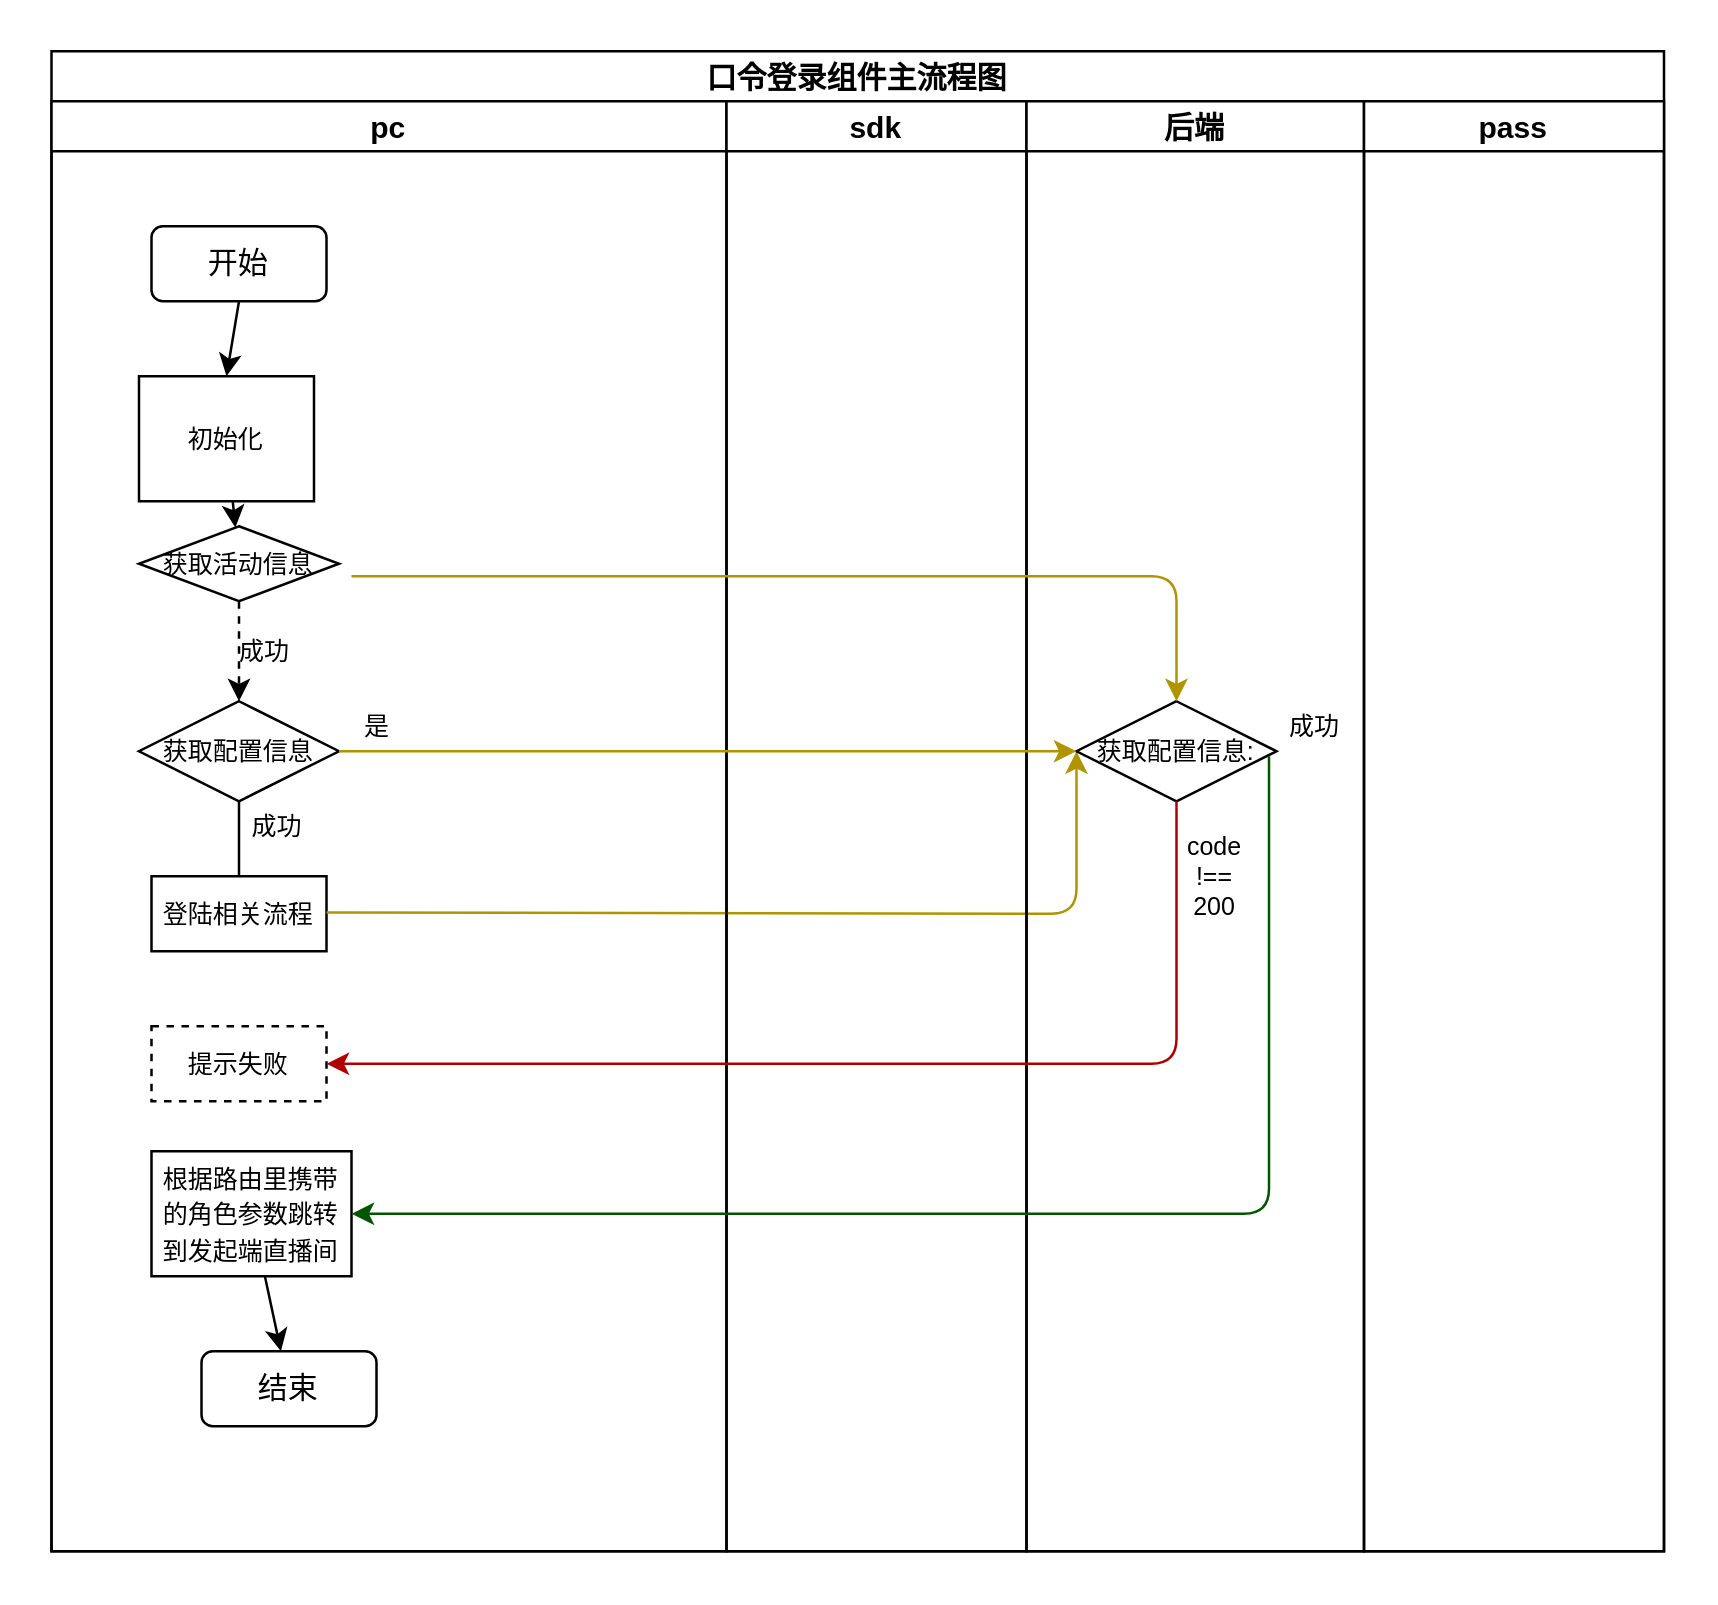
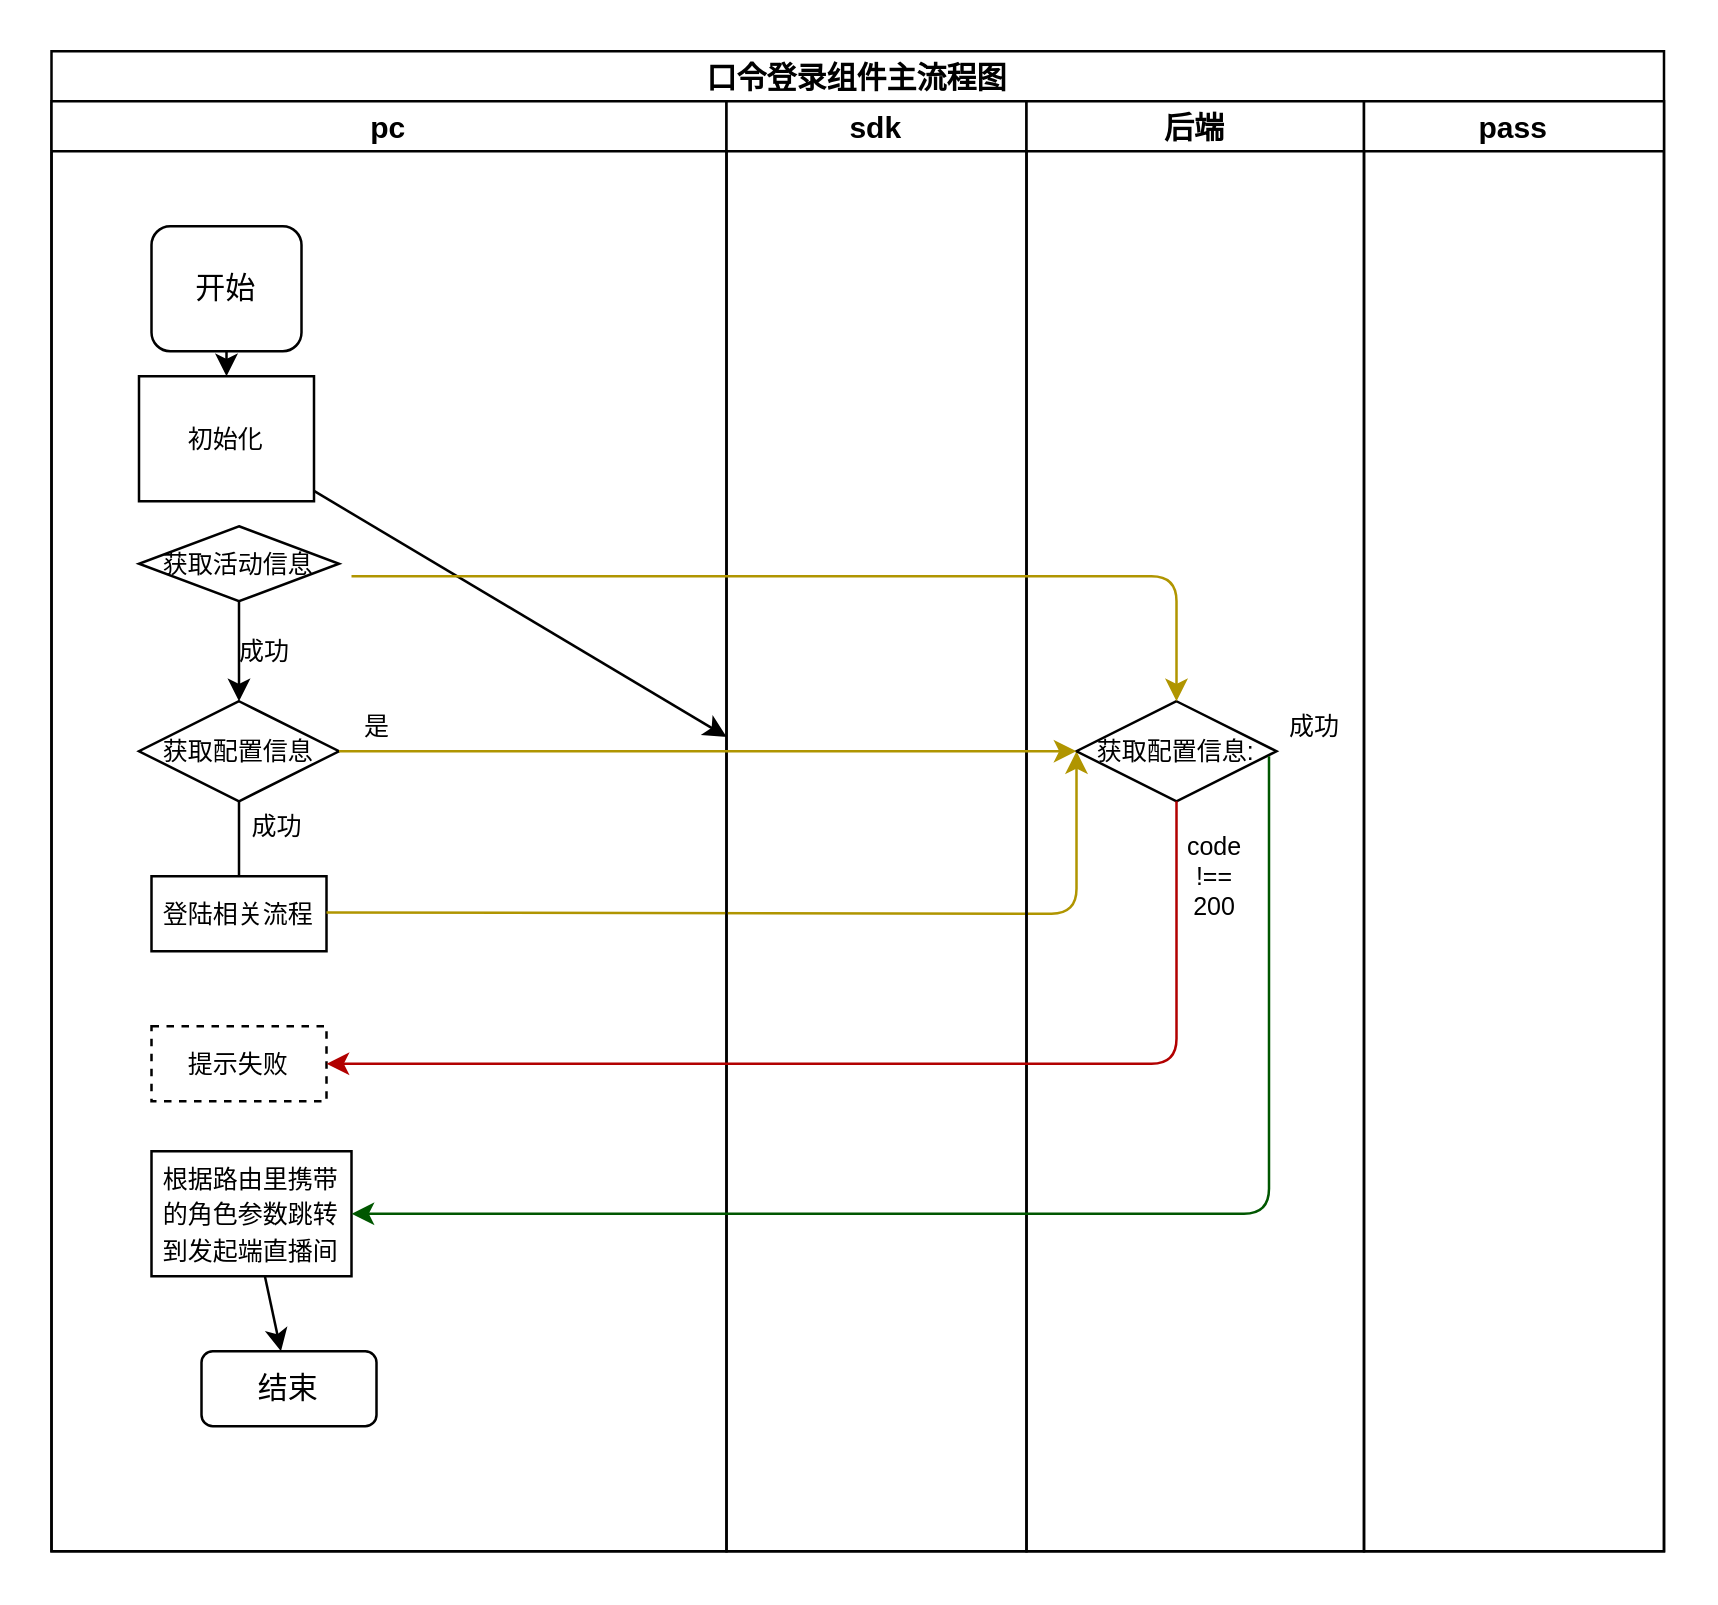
  <mxCell id="0" />
  <mxCell id="1" parent="0" />
  <mxCell id="2" value="口令登录组件主流程图" style="swimlane;childLayout=stackLayout;resizeParent=1;resizeParentMax=0;startSize=20;" parent="1" vertex="1"><mxGeometry x="20" y="20" width="645" height="600" as="geometry" /></mxCell>
  <mxCell id="3" value="pc" style="swimlane;startSize=20;" parent="2" vertex="1"><mxGeometry y="20" width="270" height="580" as="geometry" /></mxCell>
  <mxCell id="4" style="edgeStyle=none;html=1;exitX=0.5;exitY=1;exitDx=0;exitDy=0;entryX=0.5;entryY=0;entryDx=0;entryDy=0;" parent="3" source="5" target="7" edge="1"><mxGeometry relative="1" as="geometry" /></mxCell>
- <mxCell id="5" value="开始" style="rounded=1;whiteSpace=wrap;html=1;" parent="3" vertex="1"><mxGeometry x="40" y="50" width="70" height="30" as="geometry" /></mxCell>
- <mxCell id="6" value="" style="edgeStyle=none;html=1;fontSize=10;" parent="3" source="7" target="9" edge="1"><mxGeometry relative="1" as="geometry" /></mxCell>
+ <mxCell id="5" value="开始" style="rounded=1;whiteSpace=wrap;html=1;" parent="3" vertex="1"><mxGeometry x="40" y="50" width="60" height="50" as="geometry" /></mxCell>
+ <mxCell id="6" value="" style="edgeStyle=none;html=1;fontSize=10;" parent="3" source="7" target="20" edge="1"><mxGeometry relative="1" as="geometry" /></mxCell>
  <mxCell id="7" value="&lt;span style=&quot;font-size: 10px&quot;&gt;初始化&lt;/span&gt;" style="rounded=0;whiteSpace=wrap;html=1;" parent="3" vertex="1"><mxGeometry x="35" y="110" width="70" height="50" as="geometry" /></mxCell>
- <mxCell id="8" value="" style="edgeStyle=none;html=1;fontSize=10;dashed=1;" parent="3" source="9" target="11" edge="1"><mxGeometry relative="1" as="geometry" /></mxCell>
+ <mxCell id="8" value="" style="edgeStyle=none;html=1;fontSize=10;" parent="3" source="9" target="11" edge="1"><mxGeometry relative="1" as="geometry" /></mxCell>
  <mxCell id="9" value="获取活动信息" style="rhombus;whiteSpace=wrap;html=1;fontSize=10;" parent="3" vertex="1"><mxGeometry x="35" y="170" width="80" height="30" as="geometry" /></mxCell>
  <mxCell id="10" value="" style="edgeStyle=none;html=1;fontSize=10;endArrow=none;" parent="3" source="11" target="12" edge="1"><mxGeometry relative="1" as="geometry" /></mxCell>
  <mxCell id="11" value="获取配置信息" style="rhombus;whiteSpace=wrap;html=1;fontSize=10;" parent="3" vertex="1"><mxGeometry x="35" y="240" width="80" height="40" as="geometry" /></mxCell>
  <mxCell id="12" value="&lt;font style=&quot;font-size: 10px&quot;&gt;登陆相关流程&lt;/font&gt;" style="rounded=0;whiteSpace=wrap;html=1;" parent="3" vertex="1"><mxGeometry x="40" y="310" width="70" height="30" as="geometry" /></mxCell>
  <mxCell id="13" value="成功" style="text;html=1;align=center;verticalAlign=middle;resizable=0;points=[];autosize=1;strokeColor=none;fillColor=none;fontSize=10;" parent="3" vertex="1"><mxGeometry x="65" y="210" width="40" height="20" as="geometry" /></mxCell>
  <mxCell id="14" value="是" style="text;html=1;align=center;verticalAlign=middle;resizable=0;points=[];autosize=1;strokeColor=none;fillColor=none;fontSize=10;" parent="3" vertex="1"><mxGeometry x="115" y="240" width="30" height="20" as="geometry" /></mxCell>
  <mxCell id="15" value="&lt;font style=&quot;font-size: 10px&quot;&gt;提示失败&lt;/font&gt;" style="rounded=0;whiteSpace=wrap;html=1;dashed=1;" parent="3" vertex="1"><mxGeometry x="40" y="370" width="70" height="30" as="geometry" /></mxCell>
  <mxCell id="16" value="" style="edgeStyle=none;html=1;fontSize=10;" parent="3" source="17" target="18" edge="1"><mxGeometry relative="1" as="geometry" /></mxCell>
  <mxCell id="17" value="&lt;span style=&quot;font-size: 10px&quot;&gt;根据路由里携带的角色参数跳转到发起端直播间&lt;/span&gt;" style="rounded=0;whiteSpace=wrap;html=1;" parent="3" vertex="1"><mxGeometry x="40" y="420" width="80" height="50" as="geometry" /></mxCell>
  <mxCell id="18" value="结束" style="rounded=1;whiteSpace=wrap;html=1;" parent="3" vertex="1"><mxGeometry x="60" y="500" width="70" height="30" as="geometry" /></mxCell>
  <mxCell id="19" style="edgeStyle=none;html=1;exitX=1;exitY=0.5;exitDx=0;exitDy=0;fontSize=10;entryX=0;entryY=0.5;entryDx=0;entryDy=0;fillColor=#e3c800;strokeColor=#B09500;" edge="1" parent="3" target="22"><mxGeometry relative="1" as="geometry"><mxPoint x="405" y="324.5" as="targetPoint" /><mxPoint x="110" y="324.5" as="sourcePoint" /><Array as="points"><mxPoint x="410" y="325" /></Array></mxGeometry></mxCell>
  <mxCell id="20" value="sdk" style="swimlane;startSize=20;" parent="2" vertex="1"><mxGeometry x="270" y="20" width="120" height="580" as="geometry" /></mxCell>
  <mxCell id="21" value="后端" style="swimlane;startSize=20;" parent="2" vertex="1"><mxGeometry x="390" y="20" width="135" height="580" as="geometry" /></mxCell>
  <mxCell id="22" value="获取配置信息:" style="rhombus;whiteSpace=wrap;html=1;fontSize=10;" parent="21" vertex="1"><mxGeometry x="20" y="240" width="80" height="40" as="geometry" /></mxCell>
  <mxCell id="23" value="code&lt;br&gt;!==&lt;br&gt;200" style="text;html=1;align=center;verticalAlign=middle;resizable=0;points=[];autosize=1;strokeColor=none;fillColor=none;fontSize=10;" parent="21" vertex="1"><mxGeometry x="55" y="290" width="40" height="40" as="geometry" /></mxCell>
  <mxCell id="24" value="成功" style="text;html=1;align=center;verticalAlign=middle;resizable=0;points=[];autosize=1;strokeColor=none;fillColor=none;fontSize=10;" parent="21" vertex="1"><mxGeometry x="95" y="240" width="40" height="20" as="geometry" /></mxCell>
  <mxCell id="25" value="pass" style="swimlane;startSize=20;" parent="2" vertex="1"><mxGeometry x="525" y="20" width="120" height="580" as="geometry" /></mxCell>
  <mxCell id="26" value="" style="edgeStyle=none;html=1;fontSize=10;entryX=1;entryY=0.5;entryDx=0;entryDy=0;fillColor=#e51400;strokeColor=#B20000;" parent="2" source="22" target="15" edge="1"><mxGeometry relative="1" as="geometry"><mxPoint x="205" y="380" as="targetPoint" /><Array as="points"><mxPoint x="450" y="405" /></Array></mxGeometry></mxCell>
  <mxCell id="27" style="edgeStyle=none;html=1;exitX=1;exitY=0.5;exitDx=0;exitDy=0;fontSize=10;entryX=0;entryY=0.5;entryDx=0;entryDy=0;fillColor=#e3c800;strokeColor=#B09500;" parent="2" source="11" target="22" edge="1"><mxGeometry relative="1" as="geometry"><mxPoint x="150.0" y="279.793" as="targetPoint" /></mxGeometry></mxCell>
  <mxCell id="28" style="edgeStyle=none;html=1;entryX=0.5;entryY=0;entryDx=0;entryDy=0;fontSize=10;fillColor=#e3c800;strokeColor=#B09500;" parent="2" target="22" edge="1"><mxGeometry relative="1" as="geometry"><Array as="points"><mxPoint x="450" y="210" /></Array><mxPoint x="120" y="210" as="sourcePoint" /></mxGeometry></mxCell>
  <mxCell id="29" value="" style="edgeStyle=none;html=1;fontSize=10;entryX=1;entryY=0.5;entryDx=0;entryDy=0;fillColor=#008a00;strokeColor=#005700;exitX=0.05;exitY=1.1;exitDx=0;exitDy=0;exitPerimeter=0;" parent="2" source="24" target="17" edge="1"><mxGeometry relative="1" as="geometry"><mxPoint x="330" y="240" as="targetPoint" /><Array as="points"><mxPoint x="487" y="465" /></Array><mxPoint x="450" y="300" as="sourcePoint" /></mxGeometry></mxCell>
  <mxCell id="30" value="成功" style="text;html=1;align=center;verticalAlign=middle;resizable=0;points=[];autosize=1;strokeColor=none;fillColor=none;fontSize=10;" parent="1" vertex="1"><mxGeometry x="90" y="320" width="40" height="20" as="geometry" /></mxCell>
